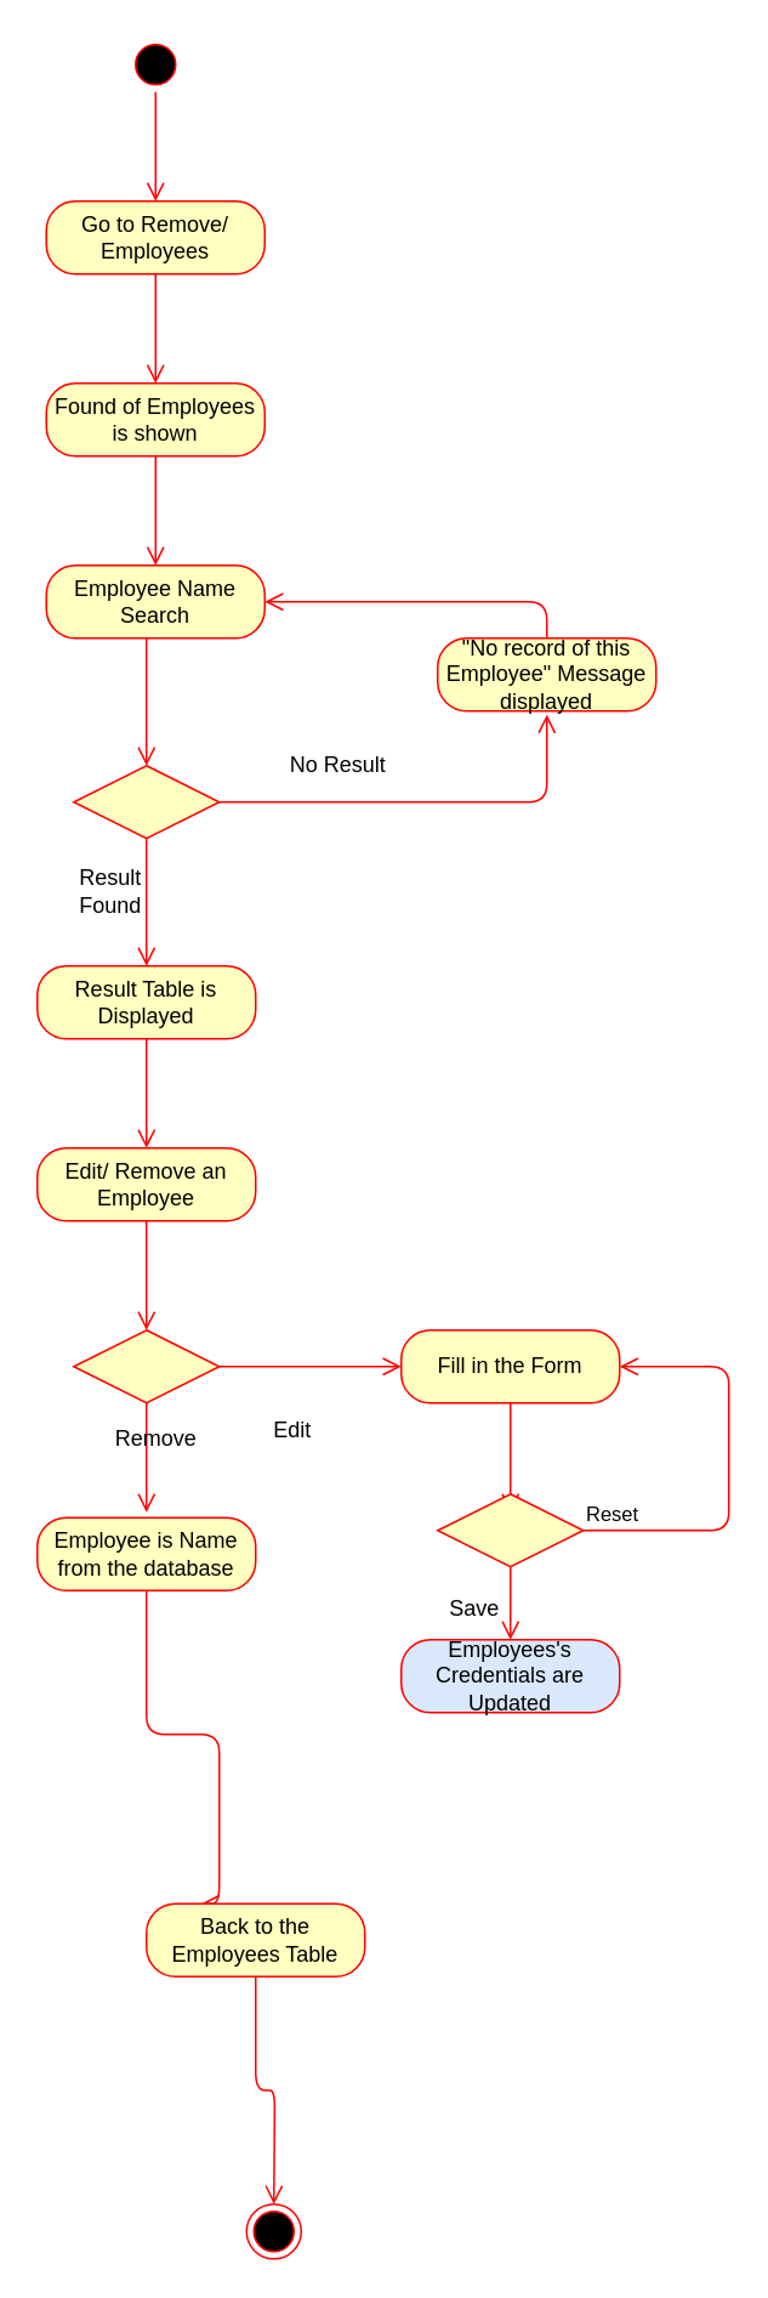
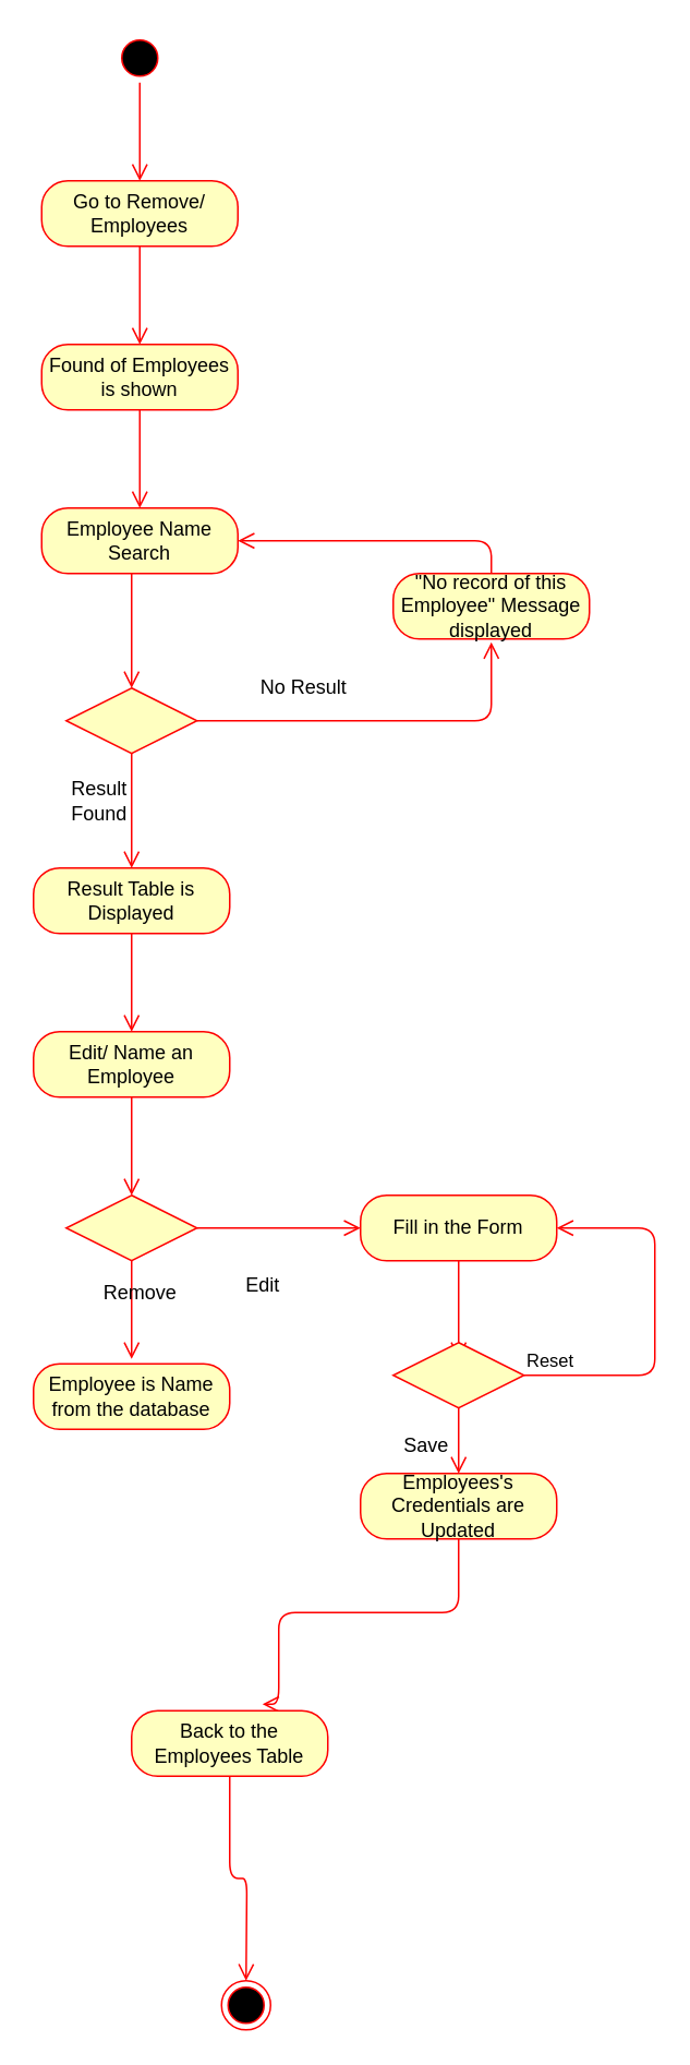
  <mxCell id="0" />
  <mxCell id="1" parent="0" />
  <mxCell id="2" value="" style="ellipse;html=1;shape=startState;fillColor=#000000;strokeColor=#ff0000;" parent="1" vertex="1"><mxGeometry x="70" y="20" width="30" height="30" as="geometry" /></mxCell>
  <mxCell id="3" value="" style="edgeStyle=orthogonalEdgeStyle;html=1;verticalAlign=bottom;endArrow=open;endSize=8;strokeColor=#ff0000;" parent="1" source="2" edge="1"><mxGeometry relative="1" as="geometry"><mxPoint x="85" y="110" as="targetPoint" /></mxGeometry></mxCell>
  <mxCell id="4" value="Go to Remove/ Employees" style="rounded=1;whiteSpace=wrap;html=1;arcSize=40;fontColor=#000000;fillColor=#ffffc0;strokeColor=#ff0000;" parent="1" vertex="1"><mxGeometry x="25" y="110" width="120" height="40" as="geometry" /></mxCell>
  <mxCell id="5" value="" style="edgeStyle=orthogonalEdgeStyle;html=1;verticalAlign=bottom;endArrow=open;endSize=8;strokeColor=#ff0000;" parent="1" source="4" edge="1"><mxGeometry relative="1" as="geometry"><mxPoint x="85" y="210" as="targetPoint" /></mxGeometry></mxCell>
  <mxCell id="6" value="Found of Employees is shown" style="rounded=1;whiteSpace=wrap;html=1;arcSize=40;fontColor=#000000;fillColor=#ffffc0;strokeColor=#ff0000;" parent="1" vertex="1"><mxGeometry x="25" y="210" width="120" height="40" as="geometry" /></mxCell>
  <mxCell id="7" value="" style="edgeStyle=orthogonalEdgeStyle;html=1;verticalAlign=bottom;endArrow=open;endSize=8;strokeColor=#ff0000;" parent="1" source="6" edge="1"><mxGeometry relative="1" as="geometry"><mxPoint x="85" y="310" as="targetPoint" /></mxGeometry></mxCell>
  <mxCell id="8" value="Employee Name Search" style="rounded=1;whiteSpace=wrap;html=1;arcSize=40;fontColor=#000000;fillColor=#ffffc0;strokeColor=#ff0000;" parent="1" vertex="1"><mxGeometry x="25" y="310" width="120" height="40" as="geometry" /></mxCell>
  <mxCell id="9" value="" style="edgeStyle=orthogonalEdgeStyle;html=1;verticalAlign=bottom;endArrow=open;endSize=8;strokeColor=#ff0000;" parent="1" source="8" edge="1"><mxGeometry relative="1" as="geometry"><mxPoint x="80" y="420" as="targetPoint" /><Array as="points"><mxPoint x="80" y="420" /><mxPoint x="80" y="420" /></Array></mxGeometry></mxCell>
  <mxCell id="10" value="" style="rhombus;whiteSpace=wrap;html=1;fillColor=#ffffc0;strokeColor=#ff0000;" parent="1" vertex="1"><mxGeometry x="40" y="420" width="80" height="40" as="geometry" /></mxCell>
  <mxCell id="11" value="" style="edgeStyle=orthogonalEdgeStyle;html=1;align=left;verticalAlign=bottom;endArrow=open;endSize=8;strokeColor=#ff0000;" parent="1" source="10" edge="1"><mxGeometry x="-1" relative="1" as="geometry"><mxPoint x="300" y="392" as="targetPoint" /><Array as="points"><mxPoint x="300" y="440" /></Array></mxGeometry></mxCell>
  <mxCell id="12" value="" style="edgeStyle=orthogonalEdgeStyle;html=1;align=left;verticalAlign=top;endArrow=open;endSize=8;strokeColor=#ff0000;" parent="1" source="10" edge="1"><mxGeometry x="1" y="86" relative="1" as="geometry"><mxPoint x="80" y="530" as="targetPoint" /><mxPoint x="-36" y="70" as="offset" /></mxGeometry></mxCell>
  <mxCell id="13" value="No Result" style="text;html=1;align=center;verticalAlign=middle;resizable=0;points=[];autosize=1;" parent="1" vertex="1"><mxGeometry x="150" y="410" width="70" height="20" as="geometry" /></mxCell>
  <mxCell id="14" value="Result &lt;br&gt;Found" style="text;html=1;align=center;verticalAlign=middle;resizable=0;points=[];autosize=1;" parent="1" vertex="1"><mxGeometry x="35" y="474" width="50" height="30" as="geometry" /></mxCell>
  <mxCell id="15" value="Result Table is Displayed" style="rounded=1;whiteSpace=wrap;html=1;arcSize=40;fontColor=#000000;fillColor=#ffffc0;strokeColor=#ff0000;" parent="1" vertex="1"><mxGeometry x="20" y="530" width="120" height="40" as="geometry" /></mxCell>
  <mxCell id="16" value="" style="edgeStyle=orthogonalEdgeStyle;html=1;verticalAlign=bottom;endArrow=open;endSize=8;strokeColor=#ff0000;" parent="1" source="15" edge="1"><mxGeometry relative="1" as="geometry"><mxPoint x="80" y="630" as="targetPoint" /></mxGeometry></mxCell>
  <mxCell id="17" value="&quot;No record of this Employee&quot; Message displayed" style="rounded=1;whiteSpace=wrap;html=1;arcSize=40;fontColor=#000000;fillColor=#ffffc0;strokeColor=#ff0000;" parent="1" vertex="1"><mxGeometry x="240" y="350" width="120" height="40" as="geometry" /></mxCell>
  <mxCell id="18" value="" style="edgeStyle=orthogonalEdgeStyle;html=1;verticalAlign=bottom;endArrow=open;endSize=8;strokeColor=#ff0000;entryX=1;entryY=0.5;entryDx=0;entryDy=0;exitX=0.5;exitY=0;exitDx=0;exitDy=0;" parent="1" source="17" target="8" edge="1"><mxGeometry relative="1" as="geometry"><mxPoint x="310" y="450" as="targetPoint" /><mxPoint x="300" y="310" as="sourcePoint" /><Array as="points"><mxPoint x="300" y="330" /></Array></mxGeometry></mxCell>
- <mxCell id="19" value="Edit/ Remove an Employee" style="rounded=1;whiteSpace=wrap;html=1;arcSize=40;fontColor=#000000;fillColor=#ffffc0;strokeColor=#ff0000;" parent="1" vertex="1"><mxGeometry x="20" y="630" width="120" height="40" as="geometry" /></mxCell>
+ <mxCell id="19" value="Edit/ Name an Employee" style="rounded=1;whiteSpace=wrap;html=1;arcSize=40;fontColor=#000000;fillColor=#ffffc0;strokeColor=#ff0000;" parent="1" vertex="1"><mxGeometry x="20" y="630" width="120" height="40" as="geometry" /></mxCell>
  <mxCell id="20" value="" style="edgeStyle=orthogonalEdgeStyle;html=1;verticalAlign=bottom;endArrow=open;endSize=8;strokeColor=#ff0000;" parent="1" source="19" edge="1"><mxGeometry relative="1" as="geometry"><mxPoint x="80" y="730" as="targetPoint" /></mxGeometry></mxCell>
  <mxCell id="21" value="" style="rhombus;whiteSpace=wrap;html=1;fillColor=#ffffc0;strokeColor=#ff0000;" parent="1" vertex="1"><mxGeometry x="40" y="730" width="80" height="40" as="geometry" /></mxCell>
  <mxCell id="22" value="" style="edgeStyle=orthogonalEdgeStyle;html=1;align=left;verticalAlign=bottom;endArrow=open;endSize=8;strokeColor=#ff0000;" parent="1" source="21" edge="1"><mxGeometry x="-1" relative="1" as="geometry"><mxPoint x="220" y="750" as="targetPoint" /></mxGeometry></mxCell>
  <mxCell id="23" value="" style="edgeStyle=orthogonalEdgeStyle;html=1;align=left;verticalAlign=top;endArrow=open;endSize=8;strokeColor=#ff0000;" parent="1" source="21" edge="1"><mxGeometry x="-0.333" y="70" relative="1" as="geometry"><mxPoint x="80" y="830" as="targetPoint" /><mxPoint as="offset" /></mxGeometry></mxCell>
  <mxCell id="24" value="Edit" style="text;html=1;align=center;verticalAlign=middle;resizable=0;points=[];autosize=1;" parent="1" vertex="1"><mxGeometry x="140" y="775" width="40" height="20" as="geometry" /></mxCell>
  <mxCell id="25" value="Remove" style="text;html=1;align=center;verticalAlign=middle;resizable=0;points=[];autosize=1;" parent="1" vertex="1"><mxGeometry x="55" y="780" width="60" height="20" as="geometry" /></mxCell>
  <mxCell id="26" value="Fill in the Form" style="rounded=1;whiteSpace=wrap;html=1;arcSize=40;fontColor=#000000;fillColor=#ffffc0;strokeColor=#ff0000;" parent="1" vertex="1"><mxGeometry x="220" y="730" width="120" height="40" as="geometry" /></mxCell>
  <mxCell id="27" value="" style="edgeStyle=orthogonalEdgeStyle;html=1;verticalAlign=bottom;endArrow=open;endSize=8;strokeColor=#ff0000;" parent="1" source="26" edge="1"><mxGeometry relative="1" as="geometry"><mxPoint x="280" y="830" as="targetPoint" /></mxGeometry></mxCell>
  <mxCell id="28" value="" style="rhombus;whiteSpace=wrap;html=1;fillColor=#ffffc0;strokeColor=#ff0000;" parent="1" vertex="1"><mxGeometry x="240" y="820" width="80" height="40" as="geometry" /></mxCell>
  <mxCell id="29" value="Reset" style="edgeStyle=orthogonalEdgeStyle;html=1;align=left;verticalAlign=bottom;endArrow=open;endSize=8;strokeColor=#ff0000;exitX=1;exitY=0.5;exitDx=0;exitDy=0;entryX=1;entryY=0.5;entryDx=0;entryDy=0;" parent="1" source="28" target="26" edge="1"><mxGeometry x="-1" relative="1" as="geometry"><mxPoint x="380" y="750" as="targetPoint" /><Array as="points"><mxPoint x="400" y="840" /><mxPoint x="400" y="750" /></Array></mxGeometry></mxCell>
  <mxCell id="30" value="" style="edgeStyle=orthogonalEdgeStyle;html=1;align=left;verticalAlign=top;endArrow=open;endSize=8;strokeColor=#ff0000;" parent="1" source="28" edge="1"><mxGeometry x="-1" relative="1" as="geometry"><mxPoint x="280" y="900" as="targetPoint" /></mxGeometry></mxCell>
  <mxCell id="31" value="Save" style="text;html=1;align=center;verticalAlign=middle;resizable=0;points=[];autosize=1;" parent="1" vertex="1"><mxGeometry x="240" y="873" width="40" height="20" as="geometry" /></mxCell>
- <mxCell id="32" value="Employees's Credentials are Updated" style="rounded=1;whiteSpace=wrap;html=1;arcSize=40;fontColor=#000000;fillColor=#dae8fc;strokeColor=#ff0000;" parent="1" vertex="1"><mxGeometry x="220" y="900" width="120" height="40" as="geometry" /></mxCell>
+ <mxCell id="32" value="Employees's Credentials are Updated" style="rounded=1;whiteSpace=wrap;html=1;arcSize=40;fontColor=#000000;fillColor=#ffffc0;strokeColor=#ff0000;" parent="1" vertex="1"><mxGeometry x="220" y="900" width="120" height="40" as="geometry" /></mxCell>
+ <mxCell id="33" value="" style="edgeStyle=orthogonalEdgeStyle;html=1;verticalAlign=bottom;endArrow=open;endSize=8;strokeColor=#ff0000;entryX=0.667;entryY=-0.1;entryDx=0;entryDy=0;entryPerimeter=0;" parent="1" source="32" target="36" edge="1"><mxGeometry relative="1" as="geometry"><mxPoint x="190" y="1030" as="targetPoint" /><Array as="points"><mxPoint x="280" y="985" /><mxPoint x="170" y="985" /></Array></mxGeometry></mxCell>
  <mxCell id="34" value="Employee is Name from the database" style="rounded=1;whiteSpace=wrap;html=1;arcSize=40;fontColor=#000000;fillColor=#ffffc0;strokeColor=#ff0000;" parent="1" vertex="1"><mxGeometry x="20" y="833" width="120" height="40" as="geometry" /></mxCell>
- <mxCell id="35" value="" style="edgeStyle=orthogonalEdgeStyle;html=1;verticalAlign=bottom;endArrow=open;endSize=8;strokeColor=#ff0000;entryX=0.25;entryY=0;entryDx=0;entryDy=0;" parent="1" source="34" target="36" edge="1"><mxGeometry relative="1" as="geometry"><mxPoint x="120" y="1030" as="targetPoint" /><Array as="points"><mxPoint x="80" y="952" /><mxPoint x="120" y="952" /></Array></mxGeometry></mxCell>
  <mxCell id="36" value="Back to the Employees Table" style="rounded=1;whiteSpace=wrap;html=1;arcSize=40;fontColor=#000000;fillColor=#ffffc0;strokeColor=#ff0000;" parent="1" vertex="1"><mxGeometry x="80" y="1045" width="120" height="40" as="geometry" /></mxCell>
  <mxCell id="37" value="" style="edgeStyle=orthogonalEdgeStyle;html=1;verticalAlign=bottom;endArrow=open;endSize=8;strokeColor=#ff0000;" parent="1" source="36" edge="1"><mxGeometry relative="1" as="geometry"><mxPoint x="150" y="1210" as="targetPoint" /></mxGeometry></mxCell>
  <mxCell id="38" value="" style="ellipse;html=1;shape=endState;fillColor=#000000;strokeColor=#ff0000;" parent="1" vertex="1"><mxGeometry x="135" y="1210" width="30" height="30" as="geometry" /></mxCell>
